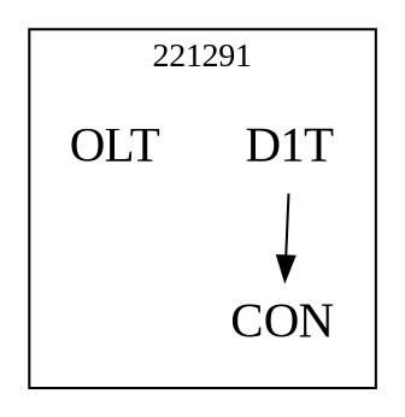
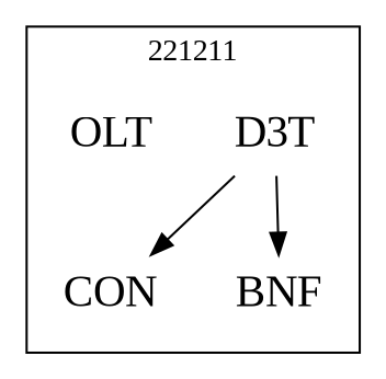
  strict digraph {
    fontname="Liberation Serif"
    node [fontname="Liberation Serif" fontsize=20 shape=plaintext]
    edge [fontname="Liberation Serif"]
    n1 [label=CON]
-   n3 [label=D1T]
+   n2 [label=BNF]
+   n3 [label=D3T]
    n4 [label=OLT]
    subgraph cluster_1 {
-     label=221291
+     label=221211
      labeldoc=t
      n1
+     n2
      n3
      n4
    }
    n3 -> n1
+   n3 -> n2
  }
